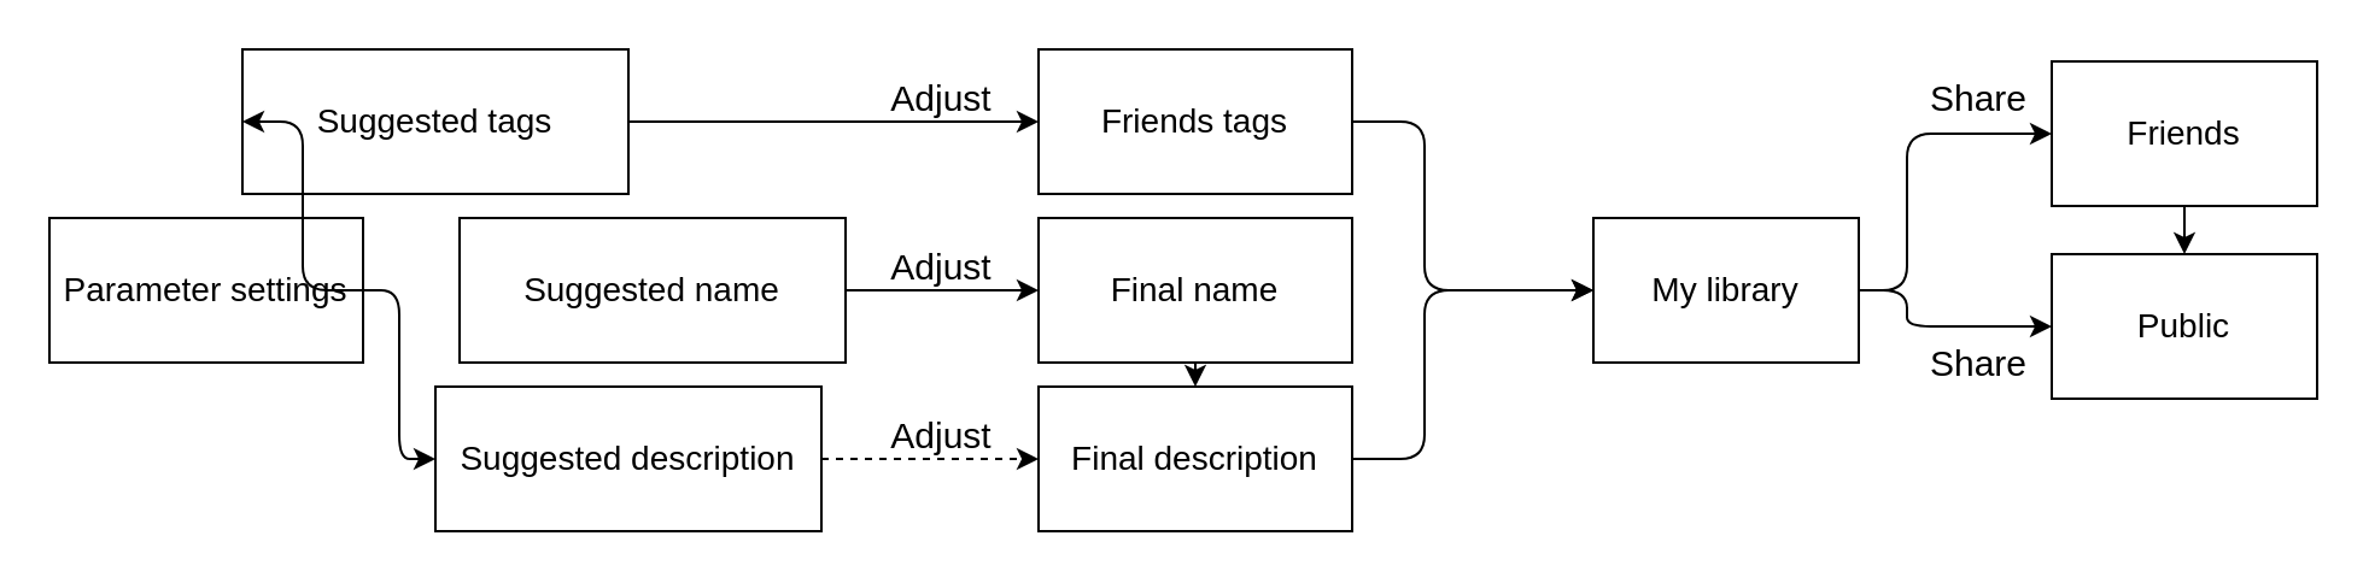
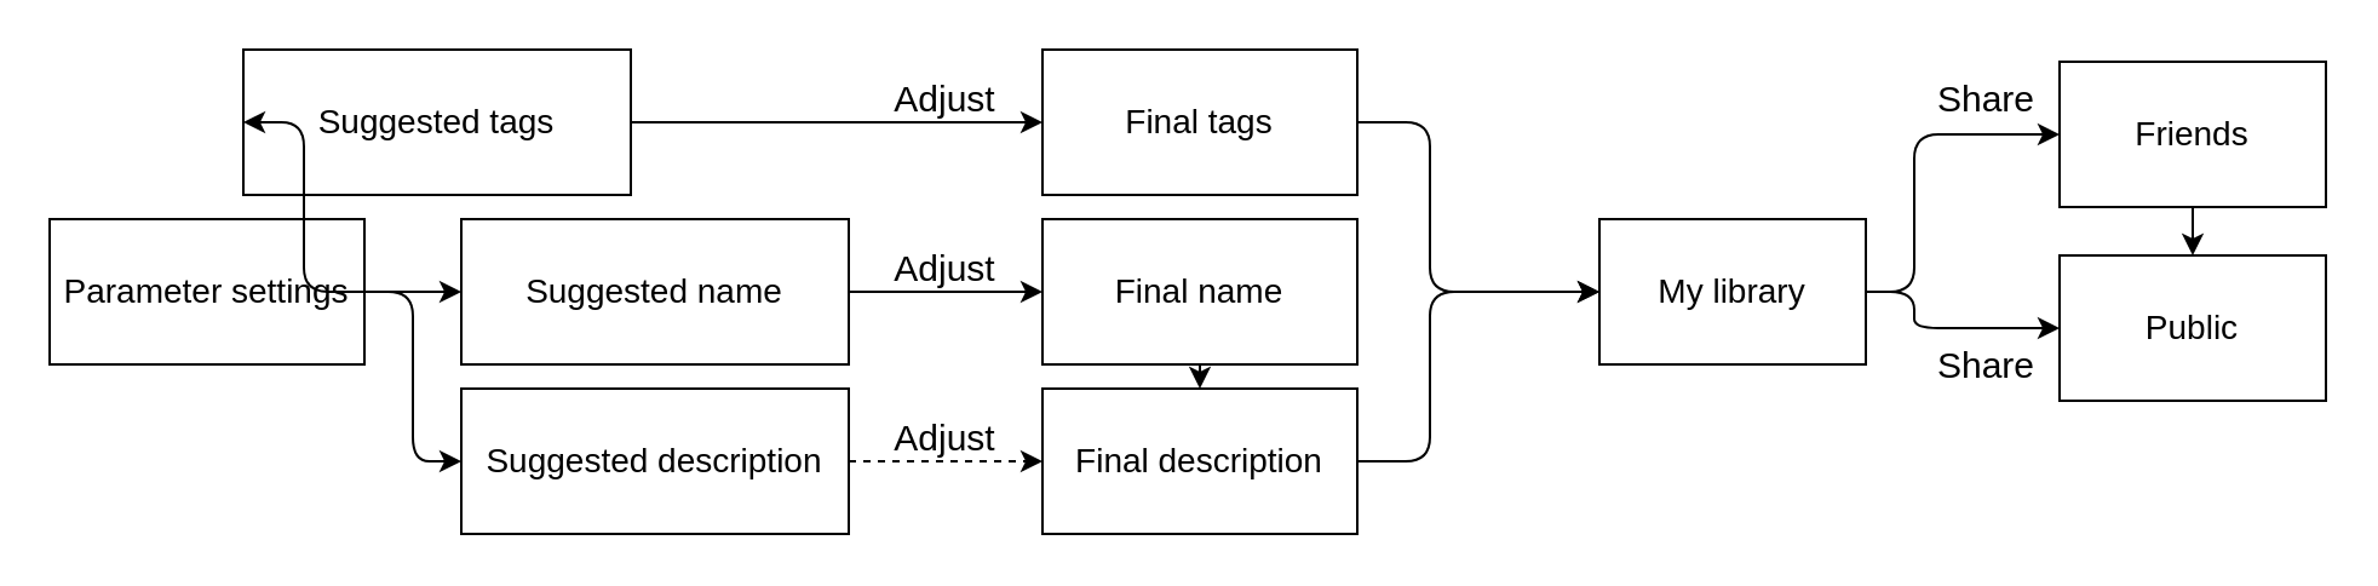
  <mxCell id="0" />
  <mxCell id="1" parent="0" />
  <mxCell id="2" value="" parent="1" style="edgeStyle=elbowEdgeStyle;rounded=0;orthogonalLoop=1;jettySize=auto;html=1;" edge="1" source="3" target="5"><mxGeometry as="geometry" relative="1" /></mxCell>
  <mxCell id="3" value="&lt;font style=&quot;font-size: 14px&quot;&gt;Suggested name&lt;/font&gt;&lt;br style=&quot;font-size: 14px&quot;&gt;" parent="1" style="rounded=0;whiteSpace=wrap;html=1;" vertex="1"><mxGeometry as="geometry" x="190" y="90" width="160" height="60" /></mxCell>
  <mxCell id="4" value="" parent="1" style="edgeStyle=elbowEdgeStyle;rounded=0;orthogonalLoop=1;jettySize=auto;html=1;" edge="1" source="5" target="12"><mxGeometry as="geometry" relative="1" /></mxCell>
  <mxCell id="5" value="&lt;font style=&quot;font-size: 14px&quot;&gt;Final name&lt;/font&gt;&lt;br style=&quot;font-size: 14px&quot;&gt;" parent="1" style="rounded=0;whiteSpace=wrap;html=1;" vertex="1"><mxGeometry as="geometry" x="430" y="90" width="130" height="60" /></mxCell>
  <mxCell id="6" value="&lt;font style=&quot;font-size: 14px&quot;&gt;My library&lt;/font&gt;&lt;br style=&quot;font-size: 14px&quot;&gt;" parent="1" style="rounded=0;whiteSpace=wrap;html=1;" vertex="1"><mxGeometry as="geometry" x="660" y="90" width="110" height="60" /></mxCell>
  <mxCell id="7" value="" parent="1" style="edgeStyle=elbowEdgeStyle;rounded=0;orthogonalLoop=1;jettySize=auto;html=1;" edge="1" source="8" target="9"><mxGeometry as="geometry" relative="1" /></mxCell>
  <mxCell id="8" value="&lt;font style=&quot;font-size: 14px&quot;&gt;Suggested tags&lt;/font&gt;&lt;br style=&quot;font-size: 14px&quot;&gt;" parent="1" style="rounded=0;whiteSpace=wrap;html=1;" vertex="1"><mxGeometry x="100" y="20" as="geometry" width="160" height="60" /></mxCell>
- <mxCell id="9" value="&lt;font style=&quot;font-size: 14px&quot;&gt;Friends tags&lt;/font&gt;&lt;br style=&quot;font-size: 14px&quot;&gt;" parent="1" style="rounded=0;whiteSpace=wrap;html=1;" vertex="1"><mxGeometry as="geometry" x="430" y="20" width="130" height="60" /></mxCell>
+ <mxCell id="9" value="&lt;font style=&quot;font-size: 14px&quot;&gt;Final tags&lt;/font&gt;&lt;br style=&quot;font-size: 14px&quot;&gt;" parent="1" style="rounded=0;whiteSpace=wrap;html=1;" vertex="1"><mxGeometry as="geometry" x="430" y="20" width="130" height="60" /></mxCell>
  <mxCell id="10" value="" parent="1" style="edgeStyle=elbowEdgeStyle;rounded=0;orthogonalLoop=1;jettySize=auto;html=1;dashed=1;" edge="1" source="11" target="12"><mxGeometry as="geometry" relative="1" /></mxCell>
- <mxCell id="11" value="&lt;font style=&quot;font-size: 14px&quot;&gt;Suggested description&lt;/font&gt;&lt;br style=&quot;font-size: 14px&quot;&gt;" parent="1" style="rounded=0;whiteSpace=wrap;html=1;" vertex="1"><mxGeometry x="180" y="160" as="geometry" width="160" height="60" /></mxCell>
+ <mxCell id="11" value="&lt;font style=&quot;font-size: 14px&quot;&gt;Suggested description&lt;/font&gt;&lt;br style=&quot;font-size: 14px&quot;&gt;" parent="1" style="rounded=0;whiteSpace=wrap;html=1;" vertex="1"><mxGeometry as="geometry" x="190" y="160" width="160" height="60" /></mxCell>
  <mxCell id="12" value="&lt;font style=&quot;font-size: 14px&quot;&gt;Final description&lt;/font&gt;&lt;br style=&quot;font-size: 14px&quot;&gt;" parent="1" style="rounded=0;whiteSpace=wrap;html=1;" vertex="1"><mxGeometry as="geometry" x="430" y="160" width="130" height="60" /></mxCell>
  <mxCell id="13" value="&lt;font style=&quot;font-size: 15px&quot;&gt;Adjust&lt;/font&gt;&lt;br style=&quot;font-size: 15px&quot;&gt;" parent="1" style="text;html=1;strokeColor=none;fillColor=none;align=center;verticalAlign=middle;whiteSpace=wrap;rounded=0;" vertex="1"><mxGeometry as="geometry" x="370" y="30" width="40" height="20" /></mxCell>
  <mxCell id="14" value="&lt;font style=&quot;font-size: 15px&quot;&gt;Adjust&lt;/font&gt;&lt;br style=&quot;font-size: 15px&quot;&gt;" parent="1" style="text;html=1;strokeColor=none;fillColor=none;align=center;verticalAlign=middle;whiteSpace=wrap;rounded=0;" vertex="1"><mxGeometry as="geometry" x="370" y="100" width="40" height="20" /></mxCell>
  <mxCell id="15" value="&lt;font style=&quot;font-size: 15px&quot;&gt;Adjust&lt;/font&gt;&lt;br style=&quot;font-size: 15px&quot;&gt;" parent="1" style="text;html=1;strokeColor=none;fillColor=none;align=center;verticalAlign=middle;whiteSpace=wrap;rounded=0;" vertex="1"><mxGeometry as="geometry" x="370" y="170" width="40" height="20" /></mxCell>
  <mxCell id="16" value="" parent="1" style="endArrow=classic;html=1;edgeStyle=elbowEdgeStyle;entryX=0;entryY=0.5;entryDx=0;entryDy=0;" edge="1" target="6"><mxGeometry as="geometry" relative="1" width="50" height="50"><mxPoint as="sourcePoint" x="560" y="50" /><mxPoint as="targetPoint" x="610" y="0" /><Array as="points"><mxPoint x="590" y="90" /></Array></mxGeometry></mxCell>
  <mxCell id="17" value="" parent="1" style="endArrow=classic;html=1;edgeStyle=elbowEdgeStyle;entryX=0;entryY=0.5;entryDx=0;entryDy=0;" edge="1" target="6"><mxGeometry as="geometry" relative="1" width="50" height="50"><mxPoint as="sourcePoint" x="560" y="190" /><mxPoint as="targetPoint" x="640" y="120" /><Array as="points"><mxPoint x="590" y="150" /></Array></mxGeometry></mxCell>
  <mxCell id="18" value="" parent="1" style="edgeStyle=elbowEdgeStyle;rounded=0;orthogonalLoop=1;jettySize=auto;html=1;" edge="1" source="19" target="20"><mxGeometry as="geometry" relative="1" /></mxCell>
  <mxCell id="19" value="&lt;font style=&quot;font-size: 14px&quot;&gt;Friends&lt;/font&gt;&lt;br style=&quot;font-size: 14px&quot;&gt;" parent="1" style="rounded=0;whiteSpace=wrap;html=1;" vertex="1"><mxGeometry as="geometry" x="850" y="25" width="110" height="60" /></mxCell>
  <mxCell id="20" value="&lt;font style=&quot;font-size: 14px&quot;&gt;Public&lt;/font&gt;&lt;br style=&quot;font-size: 14px&quot;&gt;" parent="1" style="rounded=0;whiteSpace=wrap;html=1;" vertex="1"><mxGeometry x="850" y="105" as="geometry" width="110" height="60" /></mxCell>
  <mxCell id="21" value="" parent="1" style="endArrow=classic;html=1;edgeStyle=elbowEdgeStyle;entryX=0;entryY=0.5;entryDx=0;entryDy=0;" edge="1" target="19"><mxGeometry as="geometry" relative="1" width="50" height="50"><mxPoint as="sourcePoint" x="770" y="120" /><mxPoint as="targetPoint" x="820" y="70" /><Array as="points"><mxPoint x="790" y="90" /></Array></mxGeometry></mxCell>
  <mxCell id="22" value="" parent="1" style="endArrow=classic;html=1;edgeStyle=elbowEdgeStyle;entryX=0;entryY=0.5;entryDx=0;entryDy=0;" edge="1" target="20"><mxGeometry as="geometry" relative="1" width="50" height="50"><mxPoint as="sourcePoint" x="770" y="120" /><mxPoint as="targetPoint" x="820" y="70" /><Array as="points"><mxPoint x="790" y="150" /></Array></mxGeometry></mxCell>
  <mxCell id="23" value="&lt;font style=&quot;font-size: 15px&quot;&gt;Share&lt;/font&gt;&lt;br style=&quot;font-size: 15px&quot;&gt;" parent="1" style="text;html=1;strokeColor=none;fillColor=none;align=center;verticalAlign=middle;whiteSpace=wrap;rounded=0;" vertex="1"><mxGeometry as="geometry" x="800" y="30" width="40" height="20" /></mxCell>
  <mxCell id="24" value="&lt;font style=&quot;font-size: 15px&quot;&gt;Share&lt;/font&gt;&lt;br style=&quot;font-size: 15px&quot;&gt;" parent="1" style="text;html=1;strokeColor=none;fillColor=none;align=center;verticalAlign=middle;whiteSpace=wrap;rounded=0;" vertex="1"><mxGeometry as="geometry" x="800" y="140" width="40" height="20" /></mxCell>
+ <mxCell id="25" parent="1" style="edgeStyle=elbowEdgeStyle;rounded=0;orthogonalLoop=1;jettySize=auto;html=1;exitX=1;exitY=0.5;exitDx=0;exitDy=0;" edge="1" source="26" target="3"><mxGeometry as="geometry" relative="1" /></mxCell>
  <mxCell id="26" value="&lt;font style=&quot;font-size: 14px&quot;&gt;Parameter settings&lt;/font&gt;" parent="1" style="rounded=0;whiteSpace=wrap;html=1;" vertex="1"><mxGeometry as="geometry" x="20" y="90" width="130" height="60" /></mxCell>
  <mxCell id="27" value="" parent="1" style="endArrow=classic;html=1;edgeStyle=elbowEdgeStyle;entryX=0;entryY=0.5;entryDx=0;entryDy=0;" edge="1" target="8"><mxGeometry as="geometry" relative="1" width="50" height="50"><mxPoint as="sourcePoint" x="150" y="120" /><mxPoint as="targetPoint" x="200" y="70" /></mxGeometry></mxCell>
  <mxCell id="28" value="" parent="1" style="endArrow=classic;html=1;edgeStyle=elbowEdgeStyle;entryX=0;entryY=0.5;entryDx=0;entryDy=0;" edge="1" target="11"><mxGeometry as="geometry" relative="1" width="50" height="50"><mxPoint as="sourcePoint" x="150" y="120" /><mxPoint as="targetPoint" x="200" y="70" /></mxGeometry></mxCell>
